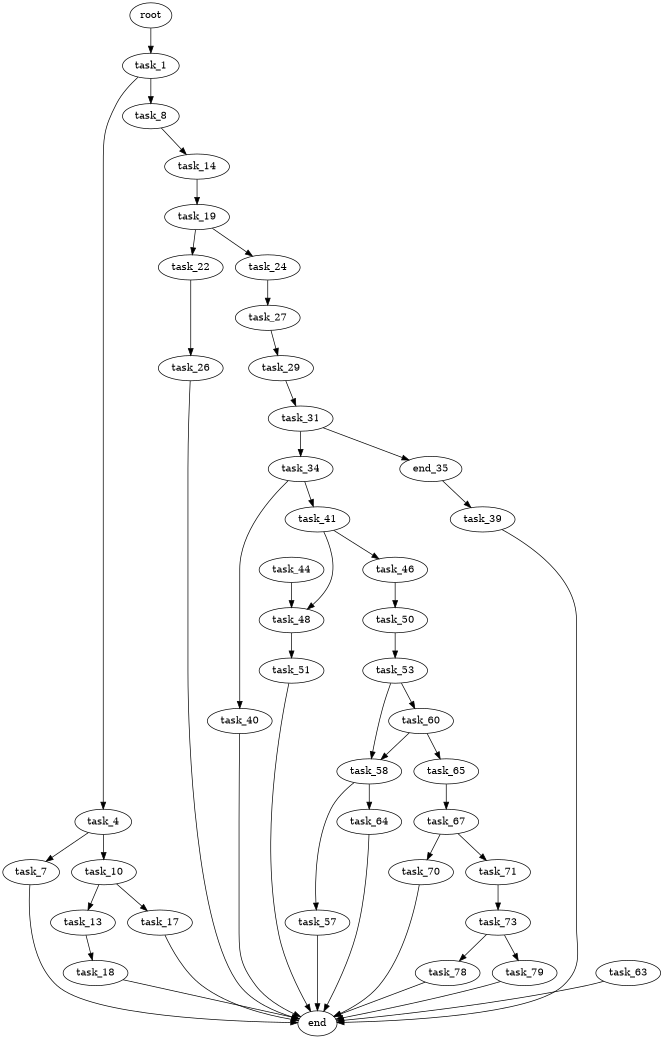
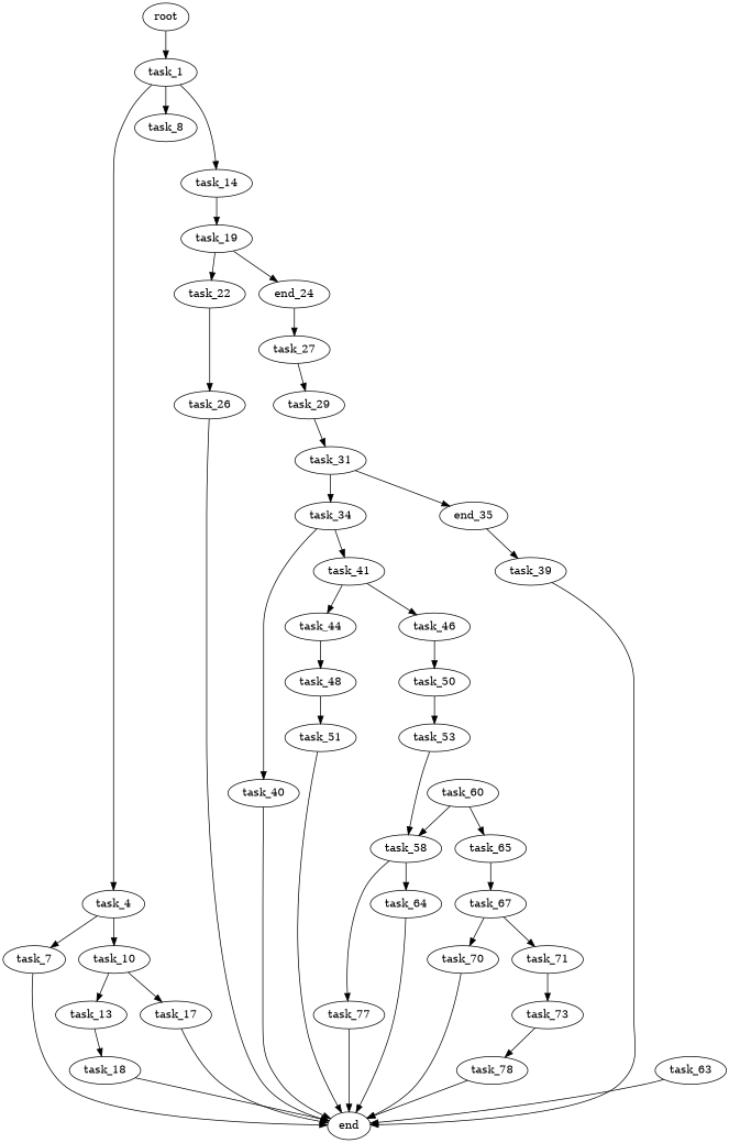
  digraph {
    root
    task_1
    task_4
    task_8
    task_7
    task_10
    task_14
    end
    task_13
    task_17
    task_19
    task_18
    task_22
-   task_24
+   task_24 [label=end_24]
    task_26
    task_27
    task_29
    task_31
    task_34
    n20 [label=end_35]
    task_40
    task_41
    task_39
    task_44
    task_46
    task_48
    task_50
    task_51
    task_53
    task_58
    task_60
-   task_57
+   task_57 [label=task_77]
    task_64
    task_65
    task_63
    task_67
    task_70
    task_71
    task_73
    task_78
-   task_79
    root -> task_1
    task_1 -> task_4
    task_1 -> task_8
    task_4 -> task_7
    task_4 -> task_10
-   task_8 -> task_14
+   task_1 -> task_14
    task_7 -> end
    task_10 -> task_13
    task_10 -> task_17
    task_14 -> task_19
    task_13 -> task_18
    task_17 -> end
    task_19 -> task_22
    task_19 -> task_24
    task_18 -> end
    task_22 -> task_26
    task_24 -> task_27
    task_26 -> end
    task_27 -> task_29
    task_29 -> task_31
    task_31 -> task_34
    task_31 -> n20
    task_34 -> task_40
    task_34 -> task_41
    n20 -> task_39
    task_40 -> end
-   task_41 -> task_48
+   task_41 -> task_44
    task_41 -> task_46
    task_39 -> end
    task_44 -> task_48
    task_46 -> task_50
    task_48 -> task_51
    task_50 -> task_53
    task_51 -> end
    task_53 -> task_58
-   task_53 -> task_60
    task_58 -> task_57
    task_58 -> task_64
    task_60 -> task_58
    task_60 -> task_65
    task_57 -> end
    task_64 -> end
    task_65 -> task_67
    task_63 -> end
    task_67 -> task_70
    task_67 -> task_71
    task_70 -> end
    task_71 -> task_73
    task_73 -> task_78
-   task_73 -> task_79
    task_78 -> end
-   task_79 -> end
  }
